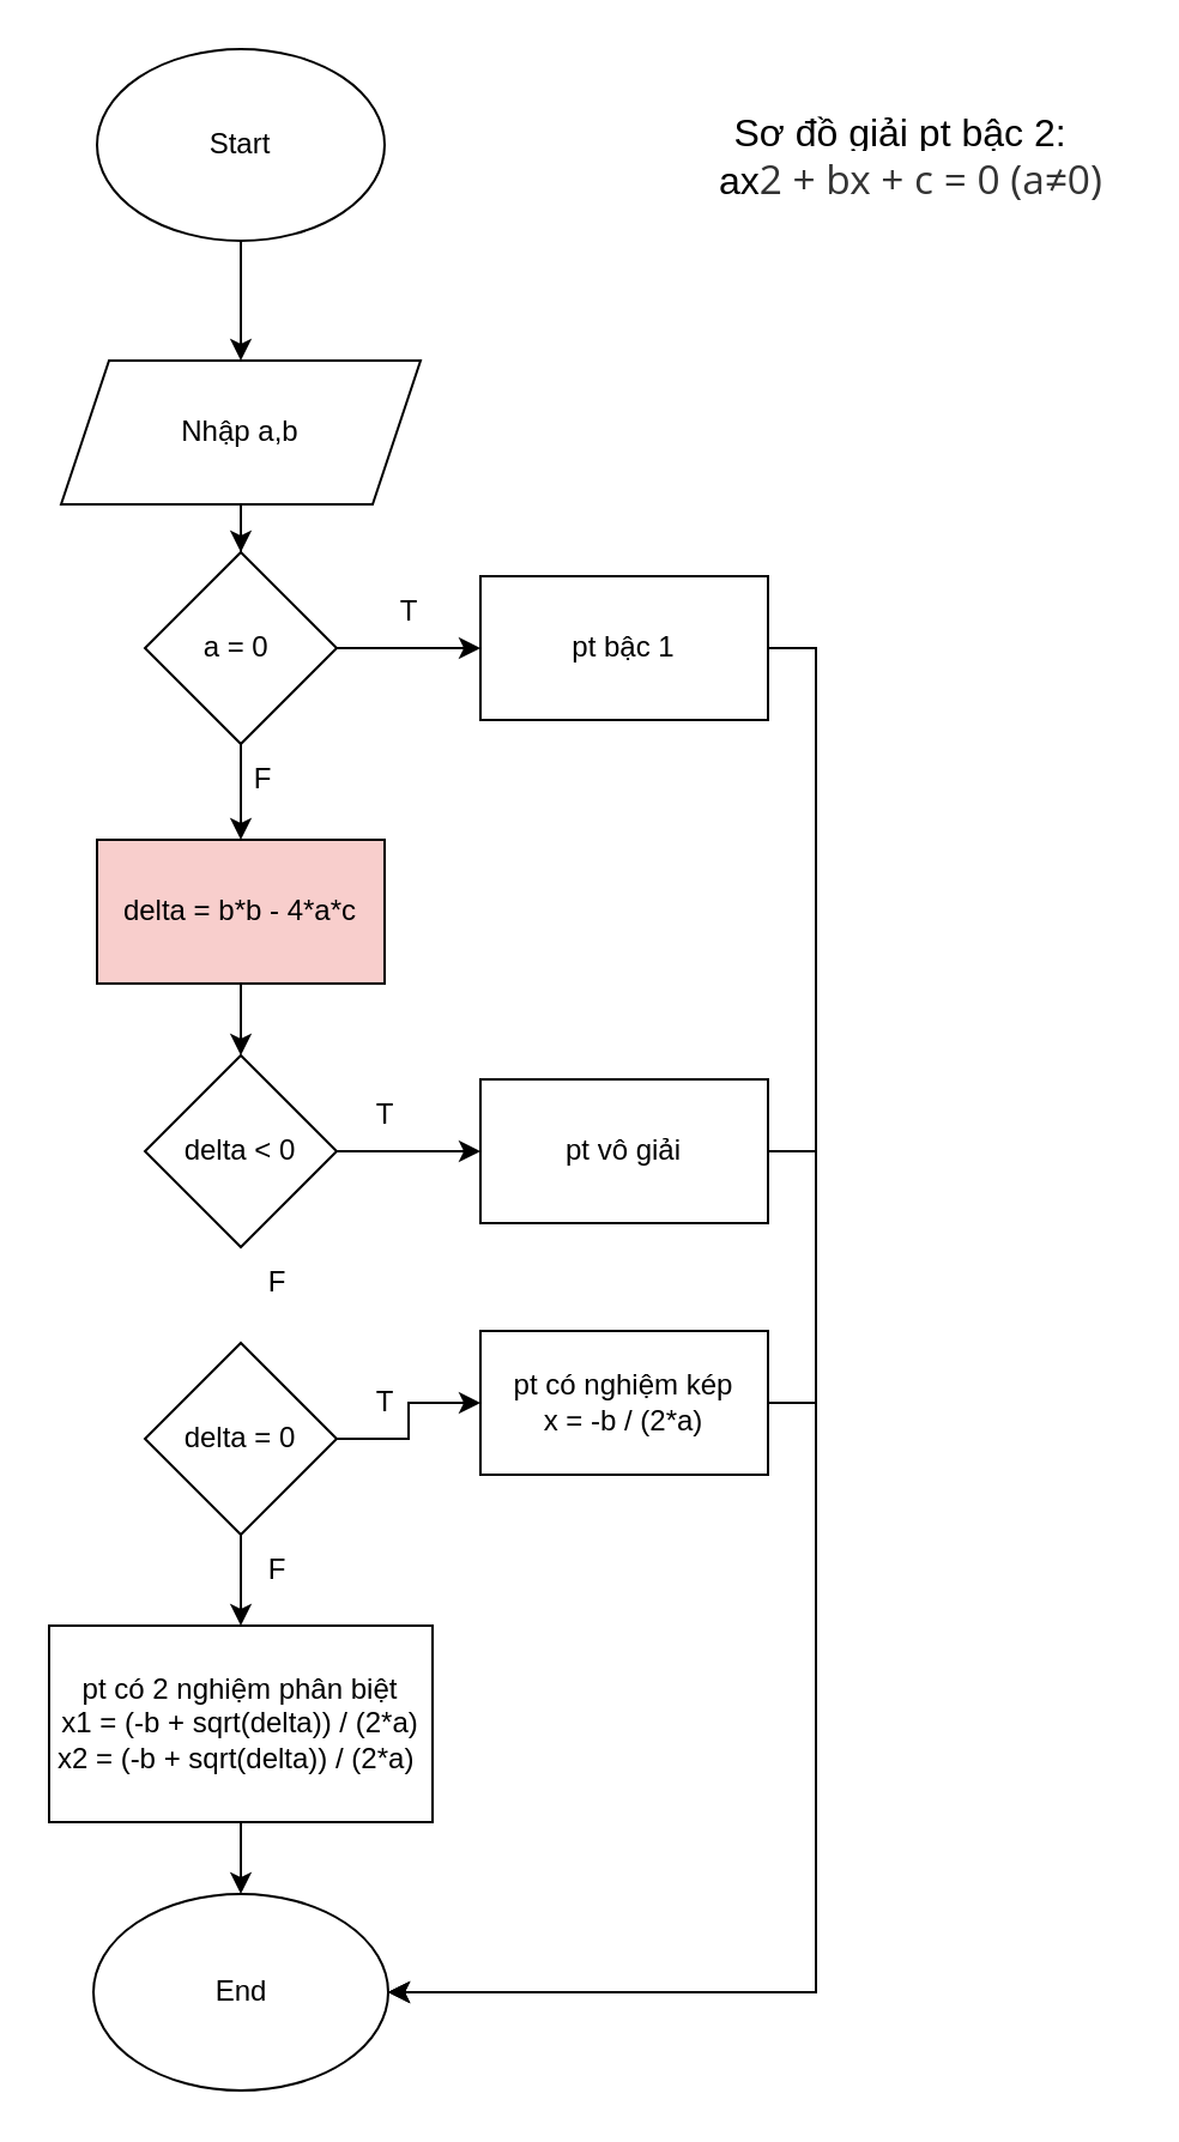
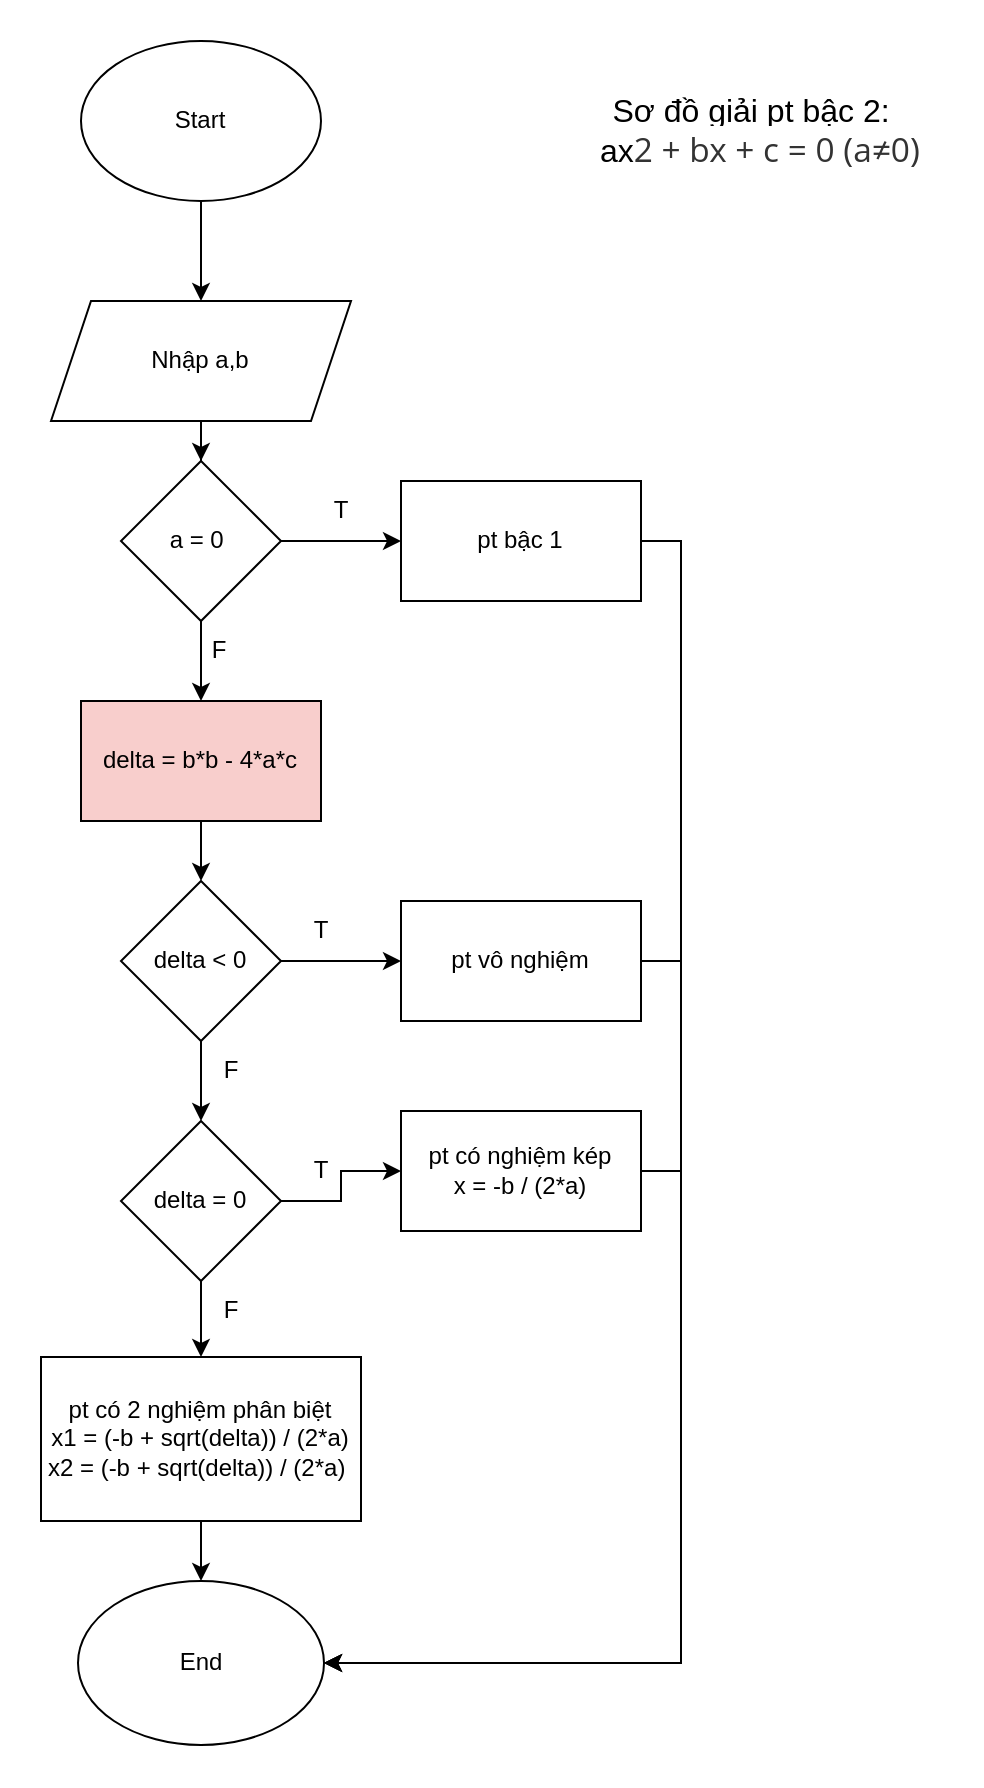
  <mxCell id="0" />
  <mxCell id="1" parent="0" />
  <mxCell id="2" value="" style="edgeStyle=orthogonalEdgeStyle;rounded=0;orthogonalLoop=1;jettySize=auto;html=1;" edge="1" parent="1" source="3" target="5"><mxGeometry relative="1" as="geometry" /></mxCell>
  <mxCell id="3" value="Start" style="ellipse;whiteSpace=wrap;html=1;" vertex="1" parent="1"><mxGeometry x="40" y="20" width="120" height="80" as="geometry" /></mxCell>
  <mxCell id="4" value="" style="edgeStyle=orthogonalEdgeStyle;rounded=0;orthogonalLoop=1;jettySize=auto;html=1;" edge="1" parent="1" source="5" target="8"><mxGeometry relative="1" as="geometry" /></mxCell>
  <mxCell id="5" value="Nhập a,b" style="shape=parallelogram;perimeter=parallelogramPerimeter;whiteSpace=wrap;html=1;fixedSize=1;" vertex="1" parent="1"><mxGeometry x="25" y="150" width="150" height="60" as="geometry" /></mxCell>
  <mxCell id="6" value="" style="edgeStyle=orthogonalEdgeStyle;rounded=0;orthogonalLoop=1;jettySize=auto;html=1;" edge="1" parent="1" source="8" target="10"><mxGeometry relative="1" as="geometry" /></mxCell>
  <mxCell id="7" value="" style="edgeStyle=orthogonalEdgeStyle;rounded=0;orthogonalLoop=1;jettySize=auto;html=1;" edge="1" parent="1" source="8" target="13"><mxGeometry relative="1" as="geometry" /></mxCell>
  <mxCell id="8" value="a = 0&amp;nbsp;" style="rhombus;whiteSpace=wrap;html=1;" vertex="1" parent="1"><mxGeometry x="60" y="230" width="80" height="80" as="geometry" /></mxCell>
  <mxCell id="9" style="edgeStyle=orthogonalEdgeStyle;rounded=0;orthogonalLoop=1;jettySize=auto;html=1;exitX=1;exitY=0.5;exitDx=0;exitDy=0;entryX=1;entryY=0.5;entryDx=0;entryDy=0;" edge="1" parent="1" source="10" target="30"><mxGeometry relative="1" as="geometry" /></mxCell>
  <mxCell id="10" value="pt bậc 1" style="whiteSpace=wrap;html=1;" vertex="1" parent="1"><mxGeometry x="200" y="240" width="120" height="60" as="geometry" /></mxCell>
  <mxCell id="11" value="T" style="text;html=1;align=center;verticalAlign=middle;resizable=0;points=[];autosize=1;strokeColor=none;fillColor=none;" vertex="1" parent="1"><mxGeometry x="155" y="240" width="30" height="30" as="geometry" /></mxCell>
  <mxCell id="12" value="" style="edgeStyle=orthogonalEdgeStyle;rounded=0;orthogonalLoop=1;jettySize=auto;html=1;" edge="1" parent="1" source="13" target="17"><mxGeometry relative="1" as="geometry" /></mxCell>
  <mxCell id="13" value="delta = b*b - 4*a*c" style="whiteSpace=wrap;html=1;fillColor=#f8cecc;" vertex="1" parent="1"><mxGeometry x="40" y="350" width="120" height="60" as="geometry" /></mxCell>
  <mxCell id="14" value="F" style="text;html=1;align=center;verticalAlign=middle;resizable=0;points=[];autosize=1;strokeColor=none;fillColor=none;" vertex="1" parent="1"><mxGeometry x="94" y="310" width="30" height="30" as="geometry" /></mxCell>
  <mxCell id="15" value="" style="edgeStyle=orthogonalEdgeStyle;rounded=0;orthogonalLoop=1;jettySize=auto;html=1;" edge="1" parent="1" source="17" target="19"><mxGeometry relative="1" as="geometry" /></mxCell>
+ <mxCell id="16" value="" style="edgeStyle=orthogonalEdgeStyle;rounded=0;orthogonalLoop=1;jettySize=auto;html=1;" edge="1" parent="1" source="17" target="23"><mxGeometry relative="1" as="geometry" /></mxCell>
  <mxCell id="17" value="delta &amp;lt; 0" style="rhombus;whiteSpace=wrap;html=1;" vertex="1" parent="1"><mxGeometry x="60" y="440" width="80" height="80" as="geometry" /></mxCell>
  <mxCell id="18" style="edgeStyle=orthogonalEdgeStyle;rounded=0;orthogonalLoop=1;jettySize=auto;html=1;exitX=1;exitY=0.5;exitDx=0;exitDy=0;entryX=1;entryY=0.5;entryDx=0;entryDy=0;" edge="1" parent="1" source="19" target="30"><mxGeometry relative="1" as="geometry" /></mxCell>
- <mxCell id="19" value="pt vô giải" style="whiteSpace=wrap;html=1;" vertex="1" parent="1"><mxGeometry x="200" y="450" width="120" height="60" as="geometry" /></mxCell>
+ <mxCell id="19" value="pt vô nghiệm" style="whiteSpace=wrap;html=1;" vertex="1" parent="1"><mxGeometry x="200" y="450" width="120" height="60" as="geometry" /></mxCell>
  <mxCell id="20" value="T" style="text;html=1;align=center;verticalAlign=middle;resizable=0;points=[];autosize=1;strokeColor=none;fillColor=none;" vertex="1" parent="1"><mxGeometry x="145" y="450" width="30" height="30" as="geometry" /></mxCell>
  <mxCell id="21" value="" style="edgeStyle=orthogonalEdgeStyle;rounded=0;orthogonalLoop=1;jettySize=auto;html=1;" edge="1" parent="1" source="23" target="26"><mxGeometry relative="1" as="geometry" /></mxCell>
  <mxCell id="22" value="" style="edgeStyle=orthogonalEdgeStyle;rounded=0;orthogonalLoop=1;jettySize=auto;html=1;" edge="1" parent="1" source="23" target="28"><mxGeometry relative="1" as="geometry" /></mxCell>
  <mxCell id="23" value="delta = 0" style="rhombus;whiteSpace=wrap;html=1;" vertex="1" parent="1"><mxGeometry x="60" y="560" width="80" height="80" as="geometry" /></mxCell>
  <mxCell id="24" value="F" style="text;html=1;align=center;verticalAlign=middle;resizable=0;points=[];autosize=1;strokeColor=none;fillColor=none;" vertex="1" parent="1"><mxGeometry x="100" y="520" width="30" height="30" as="geometry" /></mxCell>
  <mxCell id="25" style="edgeStyle=orthogonalEdgeStyle;rounded=0;orthogonalLoop=1;jettySize=auto;html=1;exitX=1;exitY=0.5;exitDx=0;exitDy=0;entryX=1;entryY=0.5;entryDx=0;entryDy=0;" edge="1" parent="1" source="26" target="30"><mxGeometry relative="1" as="geometry" /></mxCell>
  <mxCell id="26" value="pt có nghiệm kép&lt;br&gt;x = -b / (2*a)" style="whiteSpace=wrap;html=1;" vertex="1" parent="1"><mxGeometry x="200" y="555" width="120" height="60" as="geometry" /></mxCell>
  <mxCell id="27" value="T" style="text;html=1;align=center;verticalAlign=middle;resizable=0;points=[];autosize=1;strokeColor=none;fillColor=none;" vertex="1" parent="1"><mxGeometry x="145" y="570" width="30" height="30" as="geometry" /></mxCell>
  <mxCell id="28" value="pt có 2 nghiệm phân biệt&lt;br&gt;x1 = (-b + sqrt(delta)) / (2*a)&lt;br&gt;x2 = (-b + sqrt(delta)) / (2*a)&amp;nbsp;" style="whiteSpace=wrap;html=1;" vertex="1" parent="1"><mxGeometry x="20" y="678" width="160" height="82" as="geometry" /></mxCell>
  <mxCell id="29" value="F" style="text;html=1;align=center;verticalAlign=middle;resizable=0;points=[];autosize=1;strokeColor=none;fillColor=none;" vertex="1" parent="1"><mxGeometry x="100" y="640" width="30" height="30" as="geometry" /></mxCell>
  <mxCell id="30" value="End" style="ellipse;whiteSpace=wrap;html=1;" vertex="1" parent="1"><mxGeometry x="38.5" y="790" width="123.0" height="82" as="geometry" /></mxCell>
  <mxCell id="31" value="" style="edgeStyle=orthogonalEdgeStyle;rounded=0;orthogonalLoop=1;jettySize=auto;html=1;" edge="1" parent="1" source="28" target="30"><mxGeometry relative="1" as="geometry" /></mxCell>
  <mxCell id="32" value="&lt;font size=&quot;3&quot;&gt;Sơ đồ giải pt bậc 2:&lt;br&gt;&amp;nbsp; ax&lt;/font&gt;&lt;span style=&quot;box-sizing: border-box; color: rgb(51, 51, 51); font-family: &amp;quot;Open Sans&amp;quot;, sans-serif; font-size: 16.72px; text-align: start; background-color: rgb(255, 255, 255);&quot;&gt;2&lt;/span&gt;&lt;span style=&quot;box-sizing: border-box; color: rgb(51, 51, 51); font-family: &amp;quot;Open Sans&amp;quot;, sans-serif; font-size: 16.72px; text-align: start; background-color: rgb(255, 255, 255);&quot;&gt;&amp;nbsp;+ bx + c = 0 (a≠0)&lt;/span&gt;&lt;font size=&quot;3&quot;&gt;&lt;br&gt;&amp;nbsp;&lt;/font&gt;" style="text;html=1;align=center;verticalAlign=middle;resizable=0;points=[];autosize=1;strokeColor=none;fillColor=none;" vertex="1" parent="1"><mxGeometry x="280" y="40" width="190" height="70" as="geometry" /></mxCell>
